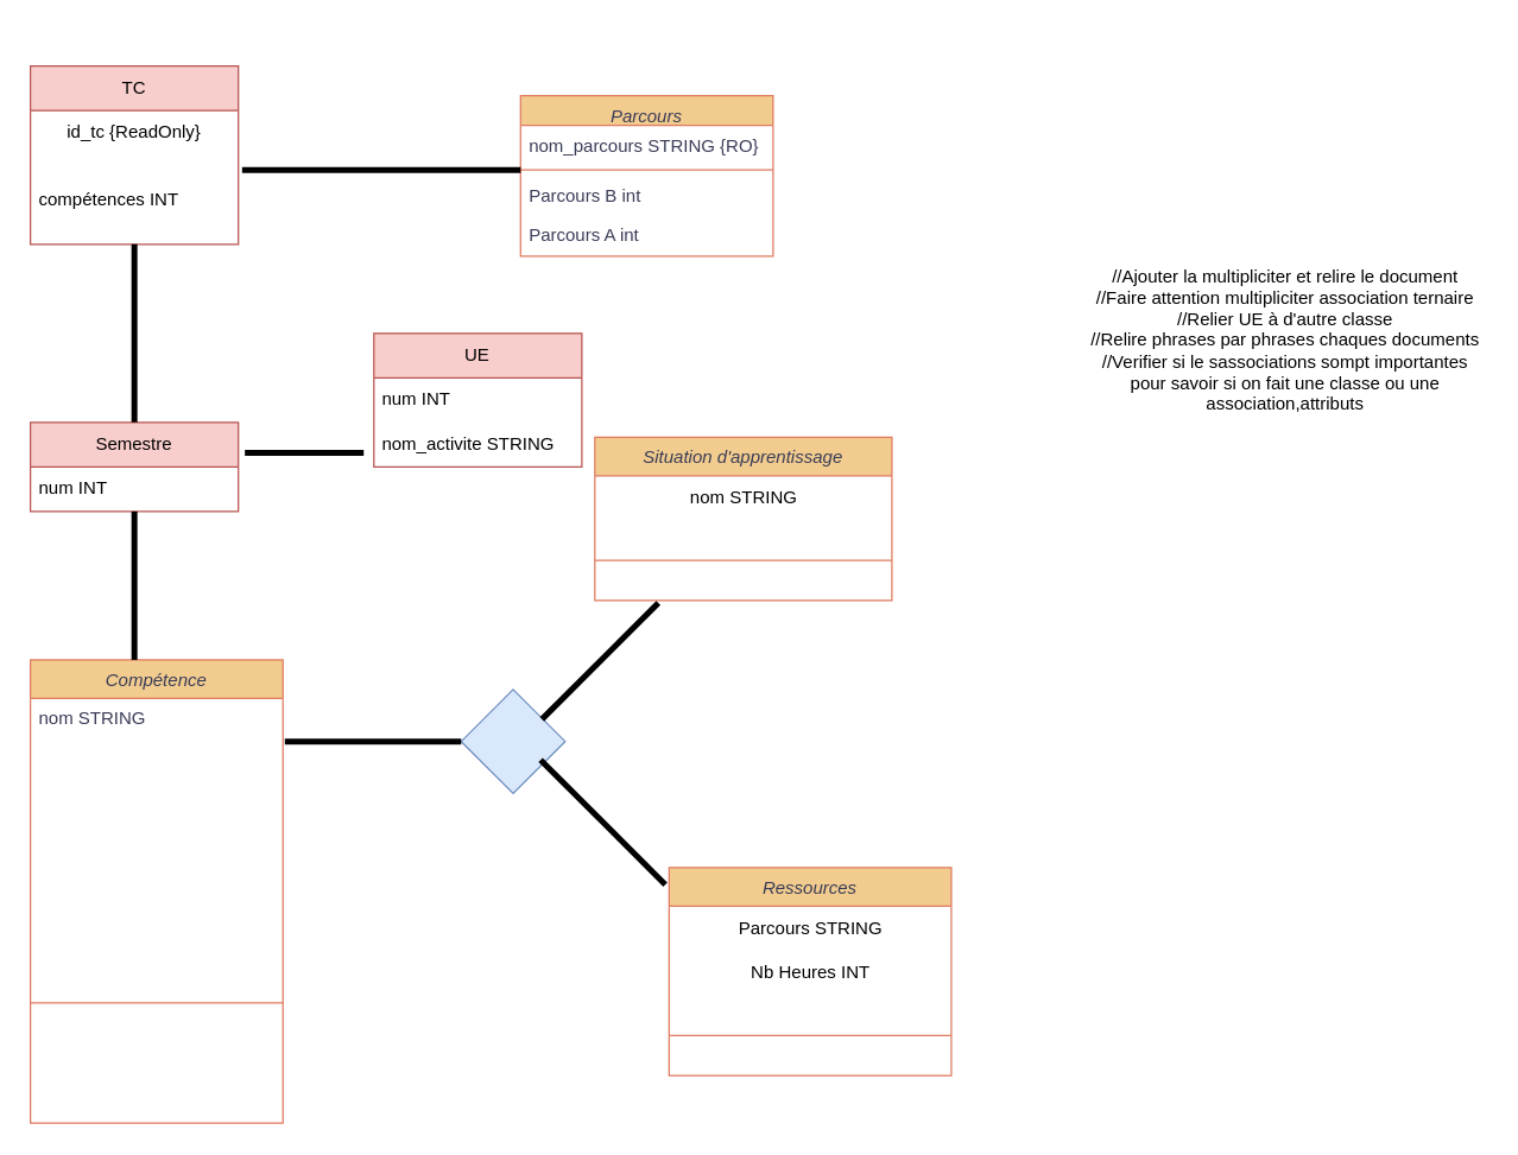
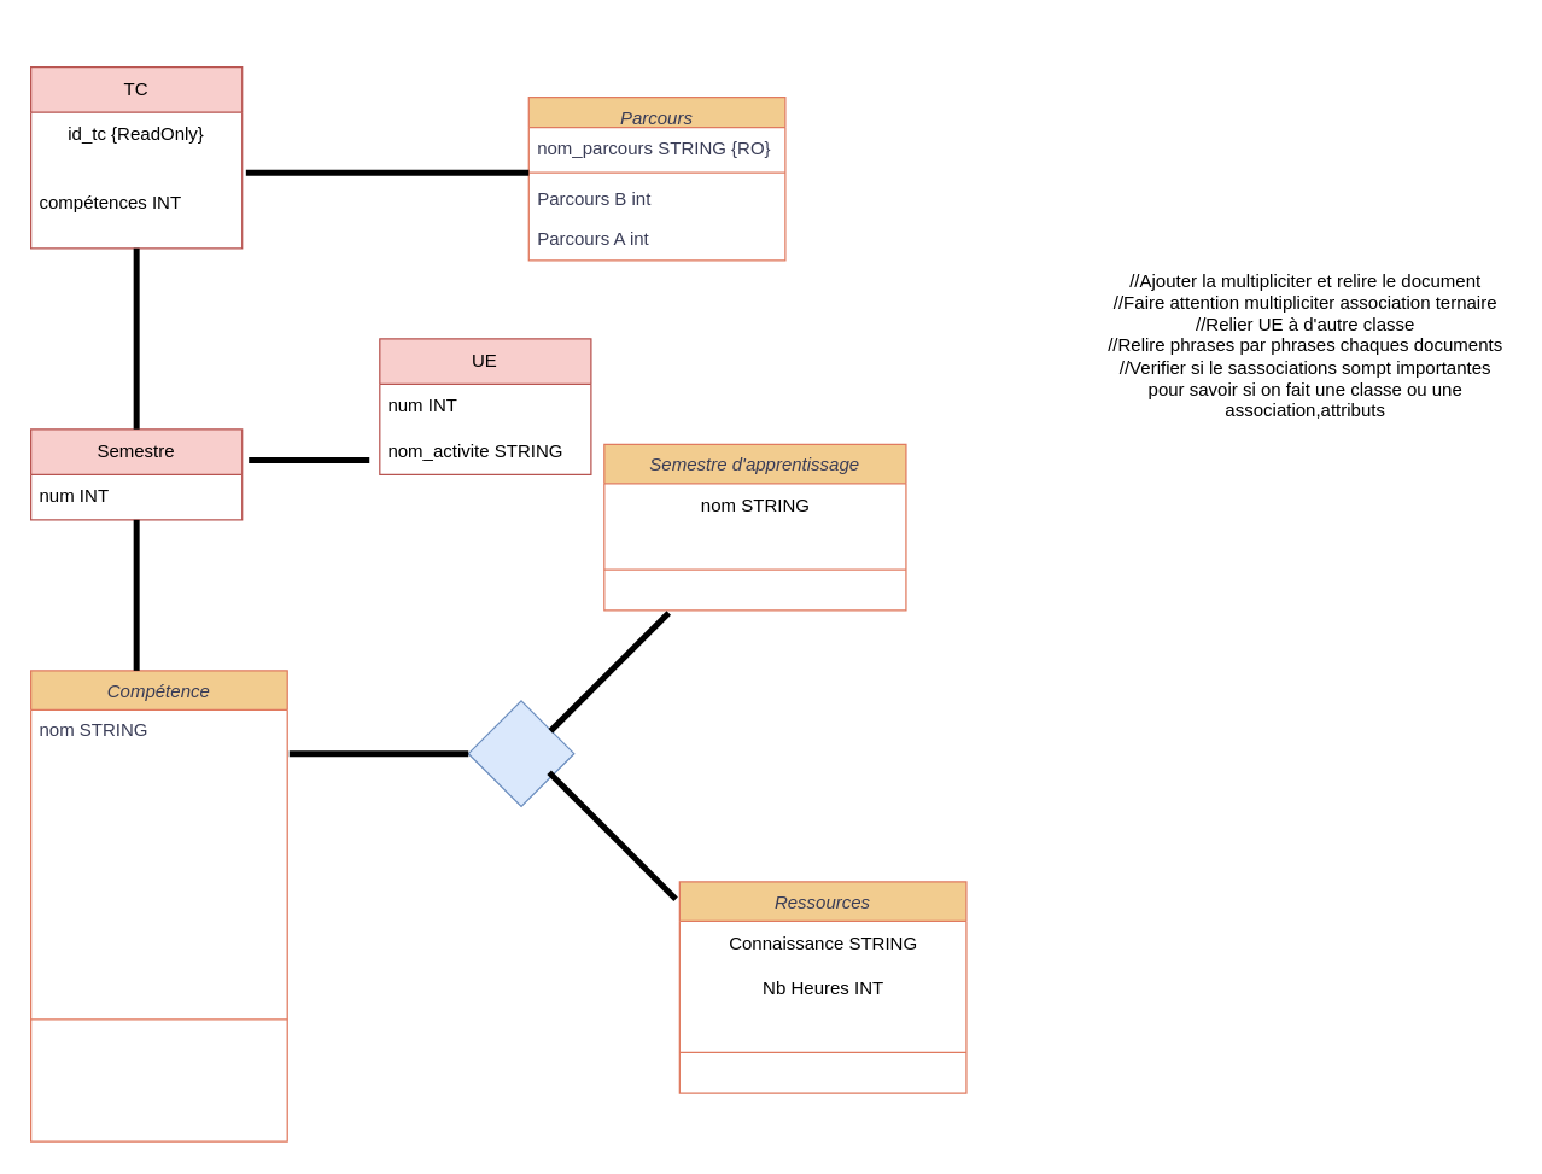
  <mxCell id="0" />
  <mxCell id="1" parent="0" />
  <mxCell id="2" value="Parcours" style="swimlane;fontStyle=2;align=center;verticalAlign=top;childLayout=stackLayout;horizontal=1;startSize=20;horizontalStack=0;resizeParent=1;resizeLast=0;collapsible=1;marginBottom=0;rounded=0;shadow=0;strokeWidth=1;labelBackgroundColor=none;fillColor=#F2CC8F;strokeColor=#E07A5F;fontColor=#393C56;" parent="1" vertex="1"><mxGeometry x="350" y="64" width="170" height="108" as="geometry"><mxRectangle x="230" y="140" width="160" height="26" as="alternateBounds" /></mxGeometry></mxCell>
  <mxCell id="3" value="nom_parcours STRING {RO}" style="text;align=left;verticalAlign=top;spacingLeft=4;spacingRight=4;overflow=hidden;rotatable=0;points=[[0,0.5],[1,0.5]];portConstraint=eastwest;labelBackgroundColor=none;fontColor=#393C56;" parent="2" vertex="1"><mxGeometry y="20" width="170" height="26" as="geometry" /></mxCell>
  <mxCell id="4" value="" style="line;html=1;strokeWidth=1;align=left;verticalAlign=middle;spacingTop=-1;spacingLeft=3;spacingRight=3;rotatable=0;labelPosition=right;points=[];portConstraint=eastwest;labelBackgroundColor=none;fillColor=#F2CC8F;strokeColor=#E07A5F;fontColor=#393C56;" parent="2" vertex="1"><mxGeometry y="46" width="170" height="8" as="geometry" /></mxCell>
  <mxCell id="5" value="Parcours B int" style="text;align=left;verticalAlign=top;spacingLeft=4;spacingRight=4;overflow=hidden;rotatable=0;points=[[0,0.5],[1,0.5]];portConstraint=eastwest;labelBackgroundColor=none;fontColor=#393C56;" vertex="1" parent="2"><mxGeometry y="54" width="170" height="26" as="geometry" /></mxCell>
  <mxCell id="6" value="Parcours A int" style="text;align=left;verticalAlign=top;spacingLeft=4;spacingRight=4;overflow=hidden;rotatable=0;points=[[0,0.5],[1,0.5]];portConstraint=eastwest;labelBackgroundColor=none;fontColor=#393C56;" vertex="1" parent="2"><mxGeometry y="80" width="170" height="26" as="geometry" /></mxCell>
  <mxCell id="7" value="Compétence" style="swimlane;fontStyle=2;align=center;verticalAlign=top;childLayout=stackLayout;horizontal=1;startSize=26;horizontalStack=0;resizeParent=1;resizeLast=0;collapsible=1;marginBottom=0;rounded=0;shadow=0;strokeWidth=1;labelBackgroundColor=none;fillColor=#F2CC8F;strokeColor=#E07A5F;fontColor=#393C56;" parent="1" vertex="1"><mxGeometry x="20" y="444" width="170" height="312" as="geometry"><mxRectangle x="230" y="140" width="160" height="26" as="alternateBounds" /></mxGeometry></mxCell>
  <mxCell id="8" value="nom STRING&#10;&#10;" style="text;align=left;verticalAlign=top;spacingLeft=4;spacingRight=4;overflow=hidden;rotatable=0;points=[[0,0.5],[1,0.5]];portConstraint=eastwest;labelBackgroundColor=none;fontColor=#393C56;" parent="7" vertex="1"><mxGeometry y="26" width="170" height="124" as="geometry" /></mxCell>
  <mxCell id="9" value="" style="line;html=1;strokeWidth=1;align=left;verticalAlign=middle;spacingTop=-1;spacingLeft=3;spacingRight=3;rotatable=0;labelPosition=right;points=[];portConstraint=eastwest;labelBackgroundColor=none;fillColor=#F2CC8F;strokeColor=#E07A5F;fontColor=#393C56;" parent="7" vertex="1"><mxGeometry y="150" width="170" height="162" as="geometry" /></mxCell>
  <mxCell id="10" value="UE" style="swimlane;fontStyle=0;childLayout=stackLayout;horizontal=1;startSize=30;horizontalStack=0;resizeParent=1;resizeParentMax=0;resizeLast=0;collapsible=1;marginBottom=0;whiteSpace=wrap;html=1;fillColor=#f8cecc;strokeColor=#b85450;" parent="1" vertex="1"><mxGeometry x="251.25" y="224" width="140" height="90" as="geometry" /></mxCell>
  <mxCell id="11" value="num INT" style="text;strokeColor=none;fillColor=none;align=left;verticalAlign=middle;spacingLeft=4;spacingRight=4;overflow=hidden;points=[[0,0.5],[1,0.5]];portConstraint=eastwest;rotatable=0;whiteSpace=wrap;html=1;" parent="10" vertex="1"><mxGeometry y="30" width="140" height="30" as="geometry" /></mxCell>
  <mxCell id="12" value="nom_activite STRING" style="text;strokeColor=none;fillColor=none;align=left;verticalAlign=middle;spacingLeft=4;spacingRight=4;overflow=hidden;points=[[0,0.5],[1,0.5]];portConstraint=eastwest;rotatable=0;whiteSpace=wrap;html=1;" parent="10" vertex="1"><mxGeometry y="60" width="140" height="30" as="geometry" /></mxCell>
  <mxCell id="13" value="TC" style="swimlane;fontStyle=0;childLayout=stackLayout;horizontal=1;startSize=30;horizontalStack=0;resizeParent=1;resizeParentMax=0;resizeLast=0;collapsible=1;marginBottom=0;whiteSpace=wrap;html=1;fillColor=#f8cecc;strokeColor=#b85450;" parent="1" vertex="1"><mxGeometry x="20" y="44" width="140" height="120" as="geometry" /></mxCell>
  <mxCell id="14" value="&lt;div&gt;id_tc {ReadOnly}&lt;br&gt;&lt;/div&gt;" style="text;html=1;strokeColor=none;fillColor=none;align=center;verticalAlign=middle;whiteSpace=wrap;rounded=0;" parent="13" vertex="1"><mxGeometry y="30" width="140" height="30" as="geometry" /></mxCell>
  <mxCell id="15" value="compétences INT" style="text;strokeColor=none;fillColor=none;align=left;verticalAlign=middle;spacingLeft=4;spacingRight=4;overflow=hidden;points=[[0,0.5],[1,0.5]];portConstraint=eastwest;rotatable=0;whiteSpace=wrap;html=1;" parent="13" vertex="1"><mxGeometry y="60" width="140" height="60" as="geometry" /></mxCell>
  <mxCell id="16" value="Semestre" style="swimlane;fontStyle=0;childLayout=stackLayout;horizontal=1;startSize=30;horizontalStack=0;resizeParent=1;resizeParentMax=0;resizeLast=0;collapsible=1;marginBottom=0;whiteSpace=wrap;html=1;fillColor=#f8cecc;strokeColor=#b85450;" parent="1" vertex="1"><mxGeometry x="20" y="284" width="140" height="60" as="geometry" /></mxCell>
  <mxCell id="17" value="num INT" style="text;strokeColor=none;fillColor=none;align=left;verticalAlign=middle;spacingLeft=4;spacingRight=4;overflow=hidden;points=[[0,0.5],[1,0.5]];portConstraint=eastwest;rotatable=0;whiteSpace=wrap;html=1;" parent="16" vertex="1"><mxGeometry y="30" width="140" height="30" as="geometry" /></mxCell>
  <mxCell id="18" value="" style="line;strokeWidth=4;direction=south;html=1;perimeter=backbonePerimeter;points=[];outlineConnect=0;" vertex="1" parent="1"><mxGeometry x="85" y="344" width="10" height="100" as="geometry" /></mxCell>
  <mxCell id="19" value="" style="line;strokeWidth=4;direction=south;html=1;perimeter=backbonePerimeter;points=[];outlineConnect=0;" vertex="1" parent="1"><mxGeometry x="85" y="164" width="10" height="120" as="geometry" /></mxCell>
  <mxCell id="20" value="" style="line;strokeWidth=4;direction=south;html=1;perimeter=backbonePerimeter;points=[];outlineConnect=0;rotation=-90;" vertex="1" parent="1"><mxGeometry x="251.25" y="20.25" width="10" height="187.5" as="geometry" /></mxCell>
  <mxCell id="21" value="Ressources" style="swimlane;fontStyle=2;align=center;verticalAlign=top;childLayout=stackLayout;horizontal=1;startSize=26;horizontalStack=0;resizeParent=1;resizeLast=0;collapsible=1;marginBottom=0;rounded=0;shadow=0;strokeWidth=1;labelBackgroundColor=none;fillColor=#F2CC8F;strokeColor=#E07A5F;fontColor=#393C56;" vertex="1" parent="1"><mxGeometry x="450" y="584" width="190" height="140" as="geometry"><mxRectangle x="230" y="140" width="160" height="26" as="alternateBounds" /></mxGeometry></mxCell>
- <mxCell id="22" value="Parcours STRING" style="text;html=1;align=center;verticalAlign=middle;resizable=0;points=[];autosize=1;strokeColor=none;fillColor=none;" vertex="1" parent="21"><mxGeometry y="26" width="190" height="30" as="geometry" /></mxCell>
+ <mxCell id="22" value="Connaissance STRING" style="text;html=1;align=center;verticalAlign=middle;resizable=0;points=[];autosize=1;strokeColor=none;fillColor=none;" vertex="1" parent="21"><mxGeometry y="26" width="190" height="30" as="geometry" /></mxCell>
  <mxCell id="23" value="Nb Heures INT" style="text;html=1;align=center;verticalAlign=middle;resizable=0;points=[];autosize=1;strokeColor=none;fillColor=none;" vertex="1" parent="21"><mxGeometry y="56" width="190" height="30" as="geometry" /></mxCell>
  <mxCell id="24" value="" style="line;html=1;strokeWidth=1;align=left;verticalAlign=middle;spacingTop=-1;spacingLeft=3;spacingRight=3;rotatable=0;labelPosition=right;points=[];portConstraint=eastwest;labelBackgroundColor=none;fillColor=#F2CC8F;strokeColor=#E07A5F;fontColor=#393C56;" vertex="1" parent="21"><mxGeometry y="86" width="190" height="54" as="geometry" /></mxCell>
  <mxCell id="25" value="" style="line;strokeWidth=4;direction=south;html=1;perimeter=backbonePerimeter;points=[];outlineConnect=0;rotation=-90;" vertex="1" parent="1"><mxGeometry x="199.38" y="264.63" width="10" height="80" as="geometry" /></mxCell>
- <mxCell id="26" value="Situation d'apprentissage" style="swimlane;fontStyle=2;align=center;verticalAlign=top;childLayout=stackLayout;horizontal=1;startSize=26;horizontalStack=0;resizeParent=1;resizeLast=0;collapsible=1;marginBottom=0;rounded=0;shadow=0;strokeWidth=1;labelBackgroundColor=none;fillColor=#F2CC8F;strokeColor=#E07A5F;fontColor=#393C56;" vertex="1" parent="1"><mxGeometry x="400" y="294" width="200" height="110" as="geometry"><mxRectangle x="230" y="140" width="160" height="26" as="alternateBounds" /></mxGeometry></mxCell>
+ <mxCell id="26" value="Semestre d'apprentissage" style="swimlane;fontStyle=2;align=center;verticalAlign=top;childLayout=stackLayout;horizontal=1;startSize=26;horizontalStack=0;resizeParent=1;resizeLast=0;collapsible=1;marginBottom=0;rounded=0;shadow=0;strokeWidth=1;labelBackgroundColor=none;fillColor=#F2CC8F;strokeColor=#E07A5F;fontColor=#393C56;" vertex="1" parent="1"><mxGeometry x="400" y="294" width="200" height="110" as="geometry"><mxRectangle x="230" y="140" width="160" height="26" as="alternateBounds" /></mxGeometry></mxCell>
  <mxCell id="27" value="nom STRING" style="text;html=1;align=center;verticalAlign=middle;resizable=0;points=[];autosize=1;strokeColor=none;fillColor=none;" vertex="1" parent="26"><mxGeometry y="26" width="200" height="30" as="geometry" /></mxCell>
  <mxCell id="28" value="" style="line;html=1;strokeWidth=1;align=left;verticalAlign=middle;spacingTop=-1;spacingLeft=3;spacingRight=3;rotatable=0;labelPosition=right;points=[];portConstraint=eastwest;labelBackgroundColor=none;fillColor=#F2CC8F;strokeColor=#E07A5F;fontColor=#393C56;" vertex="1" parent="26"><mxGeometry y="56" width="200" height="54" as="geometry" /></mxCell>
  <mxCell id="29" value="" style="rhombus;whiteSpace=wrap;html=1;fillColor=#dae8fc;strokeColor=#6c8ebf;" vertex="1" parent="1"><mxGeometry x="310" y="464" width="70" height="70" as="geometry" /></mxCell>
  <mxCell id="30" value="" style="line;strokeWidth=4;direction=south;html=1;perimeter=backbonePerimeter;points=[];outlineConnect=0;rotation=-90;" vertex="1" parent="1"><mxGeometry x="245.63" y="439.63" width="10" height="118.75" as="geometry" /></mxCell>
  <mxCell id="31" value="" style="line;strokeWidth=4;direction=south;html=1;perimeter=backbonePerimeter;points=[];outlineConnect=0;rotation=-135;" vertex="1" parent="1"><mxGeometry x="398.58" y="389.4" width="10" height="110.78" as="geometry" /></mxCell>
  <mxCell id="32" value="" style="line;strokeWidth=4;direction=south;html=1;perimeter=backbonePerimeter;points=[];outlineConnect=0;rotation=-45;" vertex="1" parent="1"><mxGeometry x="400.44" y="494" width="10" height="118.75" as="geometry" /></mxCell>
  <mxCell id="33" value="&lt;div&gt;//Ajouter la multipliciter et relire le document&lt;/div&gt;&lt;div&gt;//Faire attention multipliciter association ternaire&lt;/div&gt;&lt;div&gt;//Relier UE à d'autre classe&lt;/div&gt;&lt;div&gt;//Relire phrases par phrases chaques documents&lt;/div&gt;&lt;div&gt;//Verifier si le sassociations sompt importantes pour savoir si on fait une classe ou une association,attributs&lt;br&gt;&lt;/div&gt;" style="text;html=1;strokeColor=none;fillColor=none;align=center;verticalAlign=middle;whiteSpace=wrap;rounded=0;" vertex="1" parent="1"><mxGeometry x="730" y="103" width="270" height="251" as="geometry" /></mxCell>
